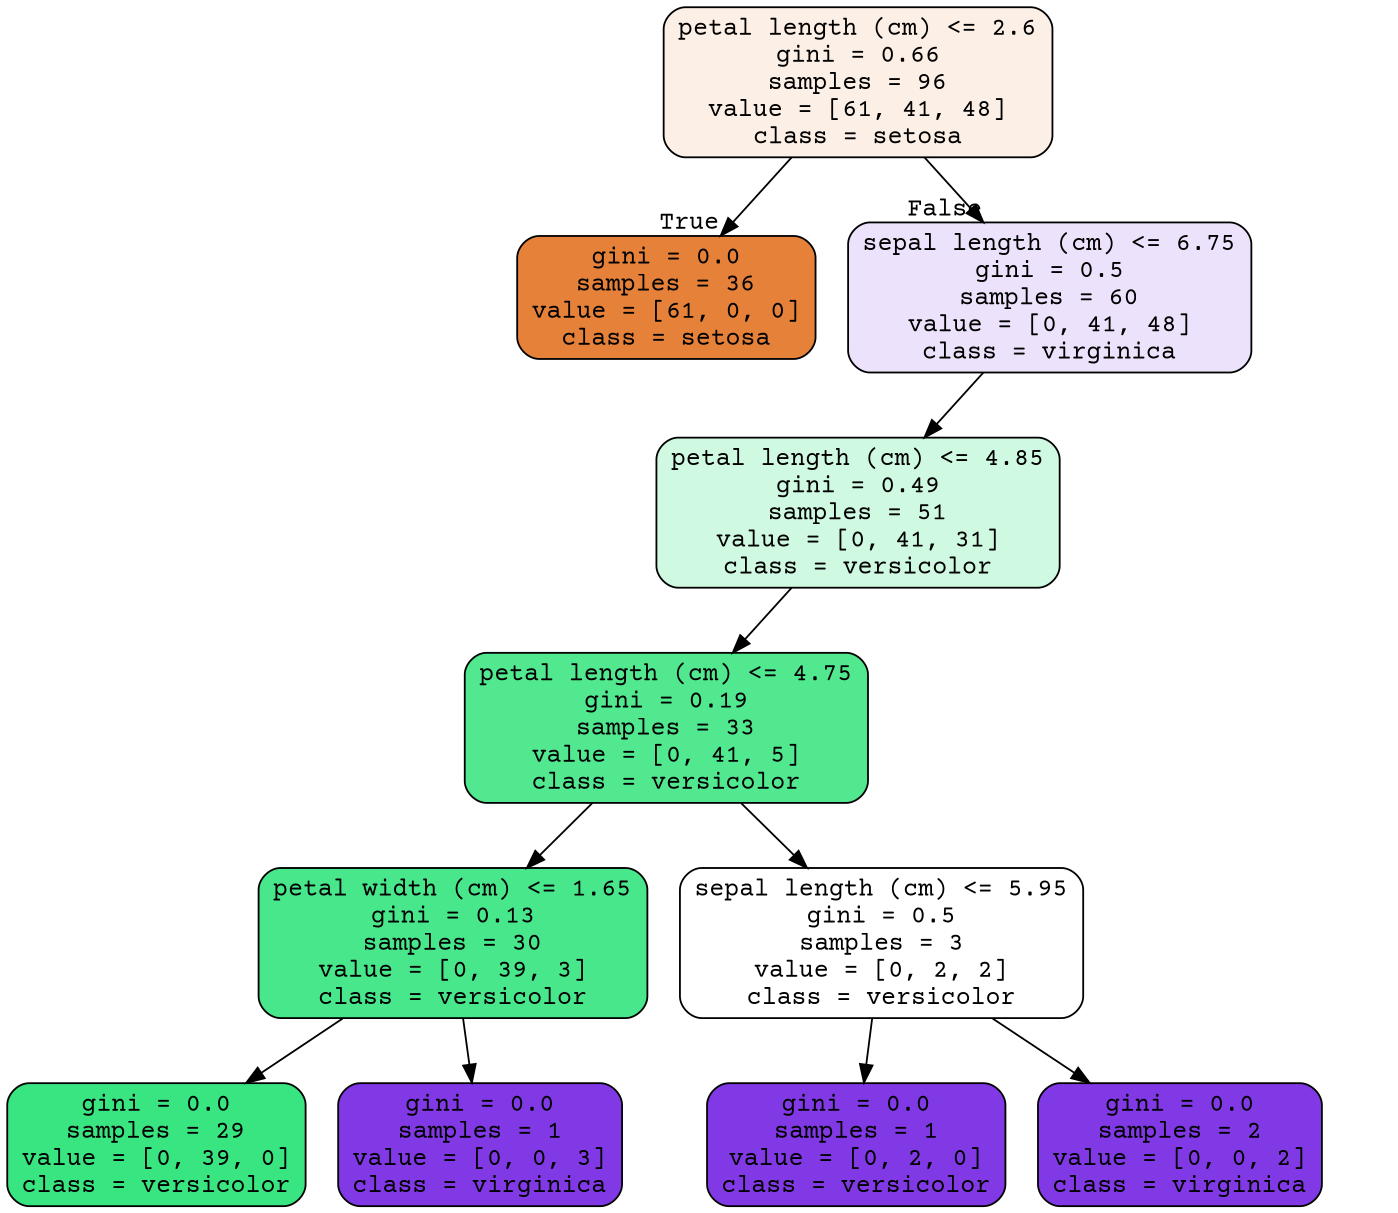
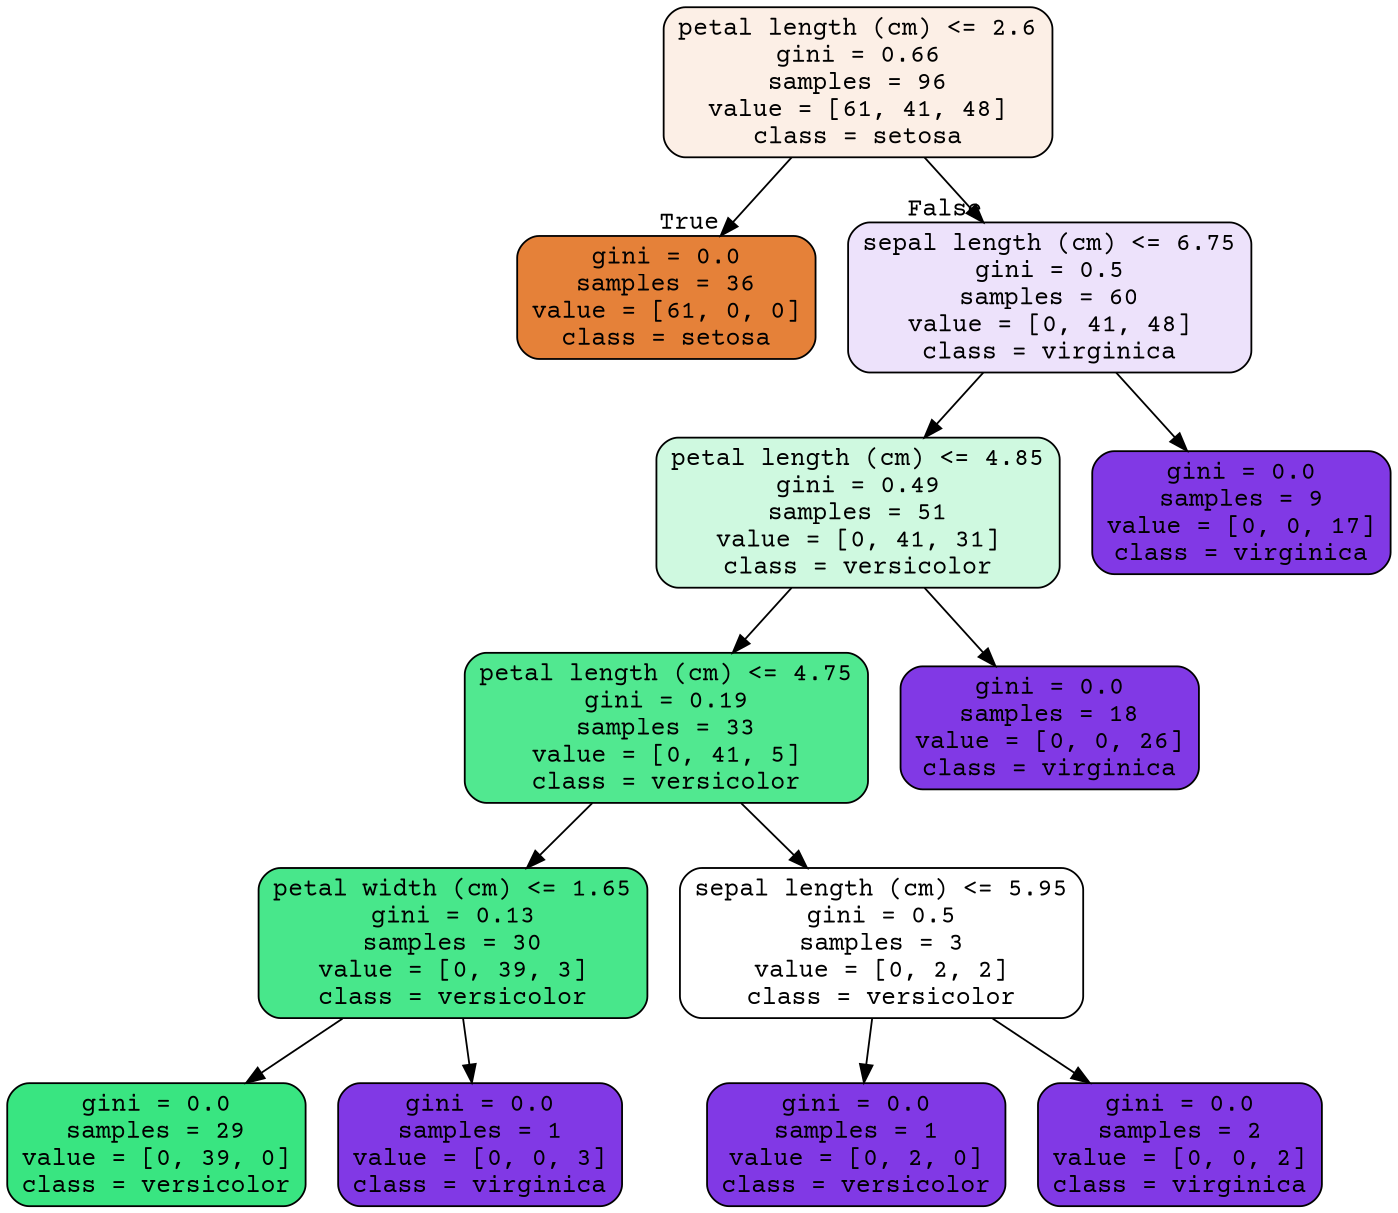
  digraph {
    fontname="Courier Prime"
    node [color=black fillcolor="#8139e5" fontname="Courier Prime" shape=box style="filled, rounded"]
    edge [fontname="Courier Prime"]
    n1 [fillcolor="#fcefe6" label="petal length (cm) <= 2.6\ngini = 0.66\nsamples = 96\nvalue = [61, 41, 48]\nclass = setosa"]
    n2 [fillcolor="#e58139" label="gini = 0.0\nsamples = 36\nvalue = [61, 0, 0]\nclass = setosa"]
    n3 [fillcolor="#ede2fb" label="sepal length (cm) <= 6.75\ngini = 0.5\nsamples = 60\nvalue = [0, 41, 48]\nclass = virginica"]
    n4 [fillcolor="#cff9e0" label="petal length (cm) <= 4.85\ngini = 0.49\nsamples = 51\nvalue = [0, 41, 31]\nclass = versicolor"]
+   n5 [label="gini = 0.0\nsamples = 9\nvalue = [0, 0, 17]\nclass = virginica"]
    n6 [fillcolor="#51e890" label="petal length (cm) <= 4.75\ngini = 0.19\nsamples = 33\nvalue = [0, 41, 5]\nclass = versicolor"]
+   n7 [label="gini = 0.0\nsamples = 18\nvalue = [0, 0, 26]\nclass = virginica"]
    n8 [fillcolor="#48e78b" label="petal width (cm) <= 1.65\ngini = 0.13\nsamples = 30\nvalue = [0, 39, 3]\nclass = versicolor"]
    n9 [fillcolor="#ffffff" label="sepal length (cm) <= 5.95\ngini = 0.5\nsamples = 3\nvalue = [0, 2, 2]\nclass = versicolor"]
    n10 [fillcolor="#39e581" label="gini = 0.0\nsamples = 29\nvalue = [0, 39, 0]\nclass = versicolor"]
    n11 [label="gini = 0.0\nsamples = 1\nvalue = [0, 0, 3]\nclass = virginica"]
    n12 [label="gini = 0.0\nsamples = 1\nvalue = [0, 2, 0]\nclass = versicolor"]
    n13 [label="gini = 0.0\nsamples = 2\nvalue = [0, 0, 2]\nclass = virginica"]
    n1 -> n2 [headlabel=True labelangle=45 labeldistance=2.5]
    n1 -> n3 [headlabel=False labelangle=-45 labeldistance=2.5]
    n3 -> n4
+   n3 -> n5
    n4 -> n6
+   n4 -> n7
    n6 -> n8
    n6 -> n9
    n8 -> n10
    n8 -> n11
    n9 -> n12
    n9 -> n13
  }
